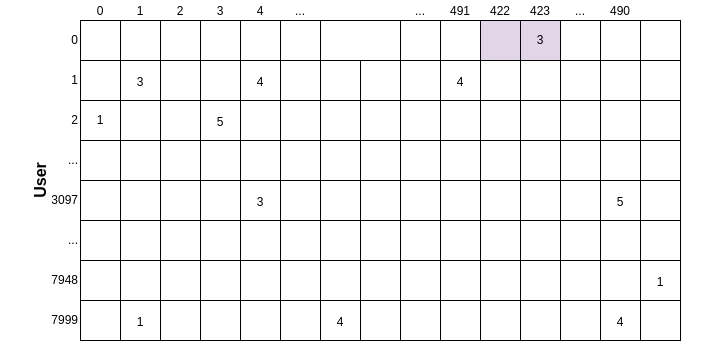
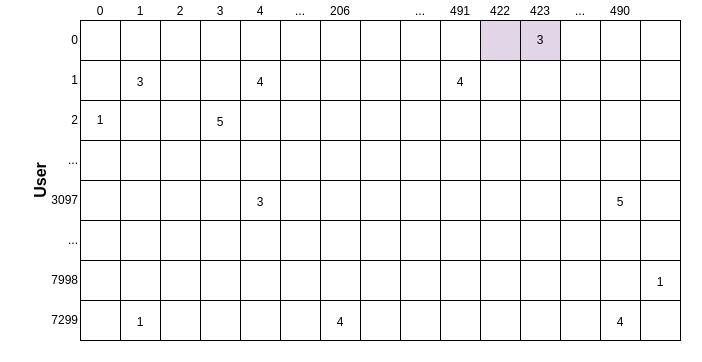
  <mxCell id="0" />
  <mxCell id="1" parent="0" />
  <mxCell id="2" value="" style="group;verticalAlign=bottom;fillColor=default;strokeColor=default;rounded=0;container=0;" parent="1" vertex="1" connectable="0"><mxGeometry x="80" y="20" width="600" height="320" as="geometry" /></mxCell>
  <mxCell id="3" value="0" style="rounded=0;whiteSpace=wrap;html=1;labelPosition=center;verticalLabelPosition=top;align=center;verticalAlign=bottom;" parent="1" vertex="1"><mxGeometry x="80" y="20" width="40" height="40" as="geometry" /></mxCell>
  <mxCell id="4" value="1" style="rounded=0;whiteSpace=wrap;html=1;verticalAlign=bottom;labelPosition=center;verticalLabelPosition=top;align=center;" parent="1" vertex="1"><mxGeometry x="120" y="20" width="40" height="40" as="geometry" /></mxCell>
  <mxCell id="5" value="2" style="rounded=0;whiteSpace=wrap;html=1;verticalAlign=bottom;labelPosition=center;verticalLabelPosition=top;align=center;" parent="1" vertex="1"><mxGeometry x="160" y="20" width="40" height="40" as="geometry" /></mxCell>
  <mxCell id="6" value="3" style="rounded=0;whiteSpace=wrap;html=1;verticalAlign=bottom;labelPosition=center;verticalLabelPosition=top;align=center;" parent="1" vertex="1"><mxGeometry x="200" y="20" width="40" height="40" as="geometry" /></mxCell>
  <mxCell id="7" value="4" style="rounded=0;whiteSpace=wrap;html=1;verticalAlign=bottom;labelPosition=center;verticalLabelPosition=top;align=center;" parent="1" vertex="1"><mxGeometry x="240" y="20" width="40" height="40" as="geometry" /></mxCell>
  <mxCell id="8" value="..." style="rounded=0;whiteSpace=wrap;html=1;verticalAlign=bottom;labelPosition=center;verticalLabelPosition=top;align=center;" parent="1" vertex="1"><mxGeometry x="280" y="20" width="40" height="40" as="geometry" /></mxCell>
+ <mxCell id="9" value="206" style="rounded=0;whiteSpace=wrap;html=1;verticalAlign=bottom;labelPosition=center;verticalLabelPosition=top;align=center;" parent="1" vertex="1"><mxGeometry x="320" y="20" width="40" height="40" as="geometry" /></mxCell>
  <mxCell id="10" value="..." style="rounded=0;whiteSpace=wrap;html=1;verticalAlign=bottom;labelPosition=center;verticalLabelPosition=top;align=center;" parent="1" vertex="1"><mxGeometry x="400" y="20" width="40" height="40" as="geometry" /></mxCell>
  <mxCell id="11" value="491" style="rounded=0;whiteSpace=wrap;html=1;verticalAlign=bottom;labelPosition=center;verticalLabelPosition=top;align=center;" parent="1" vertex="1"><mxGeometry x="440" y="20" width="40" height="40" as="geometry" /></mxCell>
  <mxCell id="12" value="422" style="rounded=0;whiteSpace=wrap;html=1;verticalAlign=bottom;labelPosition=center;verticalLabelPosition=top;align=center;fillColor=#e1d5e7;" parent="1" vertex="1"><mxGeometry x="480" y="20" width="40" height="40" as="geometry" /></mxCell>
  <mxCell id="13" value="423" style="rounded=0;whiteSpace=wrap;html=1;verticalAlign=bottom;labelPosition=center;verticalLabelPosition=top;align=center;fillColor=#e1d5e7;" parent="1" vertex="1"><mxGeometry x="520" y="20" width="40" height="40" as="geometry" /></mxCell>
  <mxCell id="14" value="..." style="rounded=0;whiteSpace=wrap;html=1;verticalAlign=bottom;labelPosition=center;verticalLabelPosition=top;align=center;" parent="1" vertex="1"><mxGeometry x="560" y="20" width="40" height="40" as="geometry" /></mxCell>
  <mxCell id="15" value="490" style="rounded=0;whiteSpace=wrap;html=1;verticalAlign=bottom;labelPosition=center;verticalLabelPosition=top;align=center;" parent="1" vertex="1"><mxGeometry x="600" y="20" width="40" height="40" as="geometry" /></mxCell>
  <mxCell id="16" value="" style="rounded=0;whiteSpace=wrap;html=1;verticalAlign=middle;labelPosition=center;verticalLabelPosition=middle;align=center;" parent="1" vertex="1"><mxGeometry x="80" y="60" width="40" height="40" as="geometry" /></mxCell>
  <mxCell id="17" value="3" style="rounded=0;whiteSpace=wrap;html=1;verticalAlign=bottom;spacingBottom=9;" parent="1" vertex="1"><mxGeometry x="120" y="60" width="40" height="40" as="geometry" /></mxCell>
  <mxCell id="18" value="" style="rounded=0;whiteSpace=wrap;html=1;verticalAlign=bottom;spacingBottom=9;" parent="1" vertex="1"><mxGeometry x="160" y="60" width="40" height="40" as="geometry" /></mxCell>
  <mxCell id="19" value="" style="rounded=0;whiteSpace=wrap;html=1;verticalAlign=bottom;spacingBottom=9;" parent="1" vertex="1"><mxGeometry x="200" y="60" width="40" height="40" as="geometry" /></mxCell>
  <mxCell id="20" value="4" style="rounded=0;whiteSpace=wrap;html=1;verticalAlign=bottom;spacingBottom=9;" parent="1" vertex="1"><mxGeometry x="240" y="60" width="40" height="40" as="geometry" /></mxCell>
  <mxCell id="21" value="" style="rounded=0;whiteSpace=wrap;html=1;verticalAlign=bottom;spacingBottom=9;" parent="1" vertex="1"><mxGeometry x="280" y="60" width="40" height="40" as="geometry" /></mxCell>
  <mxCell id="22" value="" style="rounded=0;whiteSpace=wrap;html=1;verticalAlign=bottom;spacingBottom=9;" parent="1" vertex="1"><mxGeometry x="320" y="60" width="40" height="40" as="geometry" /></mxCell>
  <mxCell id="23" value="" style="rounded=0;whiteSpace=wrap;html=1;verticalAlign=bottom;spacingBottom=9;" parent="1" vertex="1"><mxGeometry x="360" y="60" width="40" height="40" as="geometry" /></mxCell>
  <mxCell id="24" value="" style="rounded=0;whiteSpace=wrap;html=1;verticalAlign=bottom;spacingBottom=9;" parent="1" vertex="1"><mxGeometry x="400" y="60" width="40" height="40" as="geometry" /></mxCell>
  <mxCell id="25" value="4" style="rounded=0;whiteSpace=wrap;html=1;verticalAlign=bottom;spacingBottom=9;" parent="1" vertex="1"><mxGeometry x="440" y="60" width="40" height="40" as="geometry" /></mxCell>
  <mxCell id="26" value="" style="rounded=0;whiteSpace=wrap;html=1;verticalAlign=bottom;spacingBottom=9;" parent="1" vertex="1"><mxGeometry x="480" y="60" width="40" height="40" as="geometry" /></mxCell>
  <mxCell id="27" value="" style="rounded=0;whiteSpace=wrap;html=1;verticalAlign=bottom;spacingBottom=9;" parent="1" vertex="1"><mxGeometry x="520" y="60" width="40" height="40" as="geometry" /></mxCell>
  <mxCell id="28" value="" style="rounded=0;whiteSpace=wrap;html=1;verticalAlign=bottom;spacingBottom=9;" parent="1" vertex="1"><mxGeometry x="560" y="60" width="40" height="40" as="geometry" /></mxCell>
  <mxCell id="29" value="" style="rounded=0;whiteSpace=wrap;html=1;verticalAlign=bottom;spacingBottom=9;" parent="1" vertex="1"><mxGeometry x="600" y="60" width="40" height="40" as="geometry" /></mxCell>
  <mxCell id="30" value="" style="rounded=0;whiteSpace=wrap;html=1;verticalAlign=bottom;spacingBottom=9;" parent="1" vertex="1"><mxGeometry x="640" y="60" width="40" height="40" as="geometry" /></mxCell>
  <mxCell id="31" value="1" style="rounded=0;whiteSpace=wrap;html=1;verticalAlign=middle;labelPosition=center;verticalLabelPosition=middle;align=center;" parent="1" vertex="1"><mxGeometry x="80" y="100" width="40" height="40" as="geometry" /></mxCell>
  <mxCell id="32" value="" style="rounded=0;whiteSpace=wrap;html=1;verticalAlign=bottom;spacingBottom=9;" parent="1" vertex="1"><mxGeometry x="120" y="100" width="40" height="40" as="geometry" /></mxCell>
  <mxCell id="33" value="" style="rounded=0;whiteSpace=wrap;html=1;verticalAlign=bottom;spacingBottom=9;" parent="1" vertex="1"><mxGeometry x="160" y="100" width="40" height="40" as="geometry" /></mxCell>
  <mxCell id="34" value="5" style="rounded=0;whiteSpace=wrap;html=1;verticalAlign=bottom;spacingBottom=9;" parent="1" vertex="1"><mxGeometry x="200" y="100" width="40" height="40" as="geometry" /></mxCell>
  <mxCell id="35" value="" style="rounded=0;whiteSpace=wrap;html=1;verticalAlign=bottom;spacingBottom=9;" parent="1" vertex="1"><mxGeometry x="240" y="100" width="40" height="40" as="geometry" /></mxCell>
  <mxCell id="36" value="" style="rounded=0;whiteSpace=wrap;html=1;verticalAlign=bottom;spacingBottom=9;" parent="1" vertex="1"><mxGeometry x="280" y="100" width="40" height="40" as="geometry" /></mxCell>
  <mxCell id="37" value="" style="rounded=0;whiteSpace=wrap;html=1;verticalAlign=bottom;spacingBottom=9;" parent="1" vertex="1"><mxGeometry x="320" y="100" width="40" height="40" as="geometry" /></mxCell>
  <mxCell id="38" value="" style="rounded=0;whiteSpace=wrap;html=1;verticalAlign=bottom;spacingBottom=9;" parent="1" vertex="1"><mxGeometry x="360" y="100" width="40" height="40" as="geometry" /></mxCell>
  <mxCell id="39" value="" style="rounded=0;whiteSpace=wrap;html=1;verticalAlign=bottom;spacingBottom=9;" parent="1" vertex="1"><mxGeometry x="400" y="100" width="40" height="40" as="geometry" /></mxCell>
  <mxCell id="40" value="" style="rounded=0;whiteSpace=wrap;html=1;verticalAlign=bottom;spacingBottom=9;" parent="1" vertex="1"><mxGeometry x="440" y="100" width="40" height="40" as="geometry" /></mxCell>
  <mxCell id="41" value="" style="rounded=0;whiteSpace=wrap;html=1;verticalAlign=bottom;spacingBottom=9;" parent="1" vertex="1"><mxGeometry x="480" y="100" width="40" height="40" as="geometry" /></mxCell>
  <mxCell id="42" value="" style="rounded=0;whiteSpace=wrap;html=1;verticalAlign=bottom;spacingBottom=9;" parent="1" vertex="1"><mxGeometry x="520" y="100" width="40" height="40" as="geometry" /></mxCell>
  <mxCell id="43" value="" style="rounded=0;whiteSpace=wrap;html=1;verticalAlign=bottom;spacingBottom=9;" parent="1" vertex="1"><mxGeometry x="560" y="100" width="40" height="40" as="geometry" /></mxCell>
  <mxCell id="44" value="" style="rounded=0;whiteSpace=wrap;html=1;verticalAlign=bottom;spacingBottom=9;" parent="1" vertex="1"><mxGeometry x="600" y="100" width="40" height="40" as="geometry" /></mxCell>
  <mxCell id="45" value="" style="rounded=0;whiteSpace=wrap;html=1;verticalAlign=bottom;spacingBottom=9;" parent="1" vertex="1"><mxGeometry x="640" y="100" width="40" height="40" as="geometry" /></mxCell>
  <mxCell id="46" value="" style="rounded=0;whiteSpace=wrap;html=1;verticalAlign=middle;labelPosition=center;verticalLabelPosition=middle;align=center;" parent="1" vertex="1"><mxGeometry x="80" y="140" width="40" height="40" as="geometry" /></mxCell>
  <mxCell id="47" value="" style="rounded=0;whiteSpace=wrap;html=1;verticalAlign=bottom;spacingBottom=9;" parent="1" vertex="1"><mxGeometry x="120" y="140" width="40" height="40" as="geometry" /></mxCell>
  <mxCell id="48" value="" style="rounded=0;whiteSpace=wrap;html=1;verticalAlign=bottom;spacingBottom=9;" parent="1" vertex="1"><mxGeometry x="160" y="140" width="40" height="40" as="geometry" /></mxCell>
  <mxCell id="49" value="" style="rounded=0;whiteSpace=wrap;html=1;verticalAlign=bottom;spacingBottom=9;" parent="1" vertex="1"><mxGeometry x="200" y="140" width="40" height="40" as="geometry" /></mxCell>
  <mxCell id="50" value="" style="rounded=0;whiteSpace=wrap;html=1;verticalAlign=bottom;spacingBottom=9;" parent="1" vertex="1"><mxGeometry x="240" y="140" width="40" height="40" as="geometry" /></mxCell>
  <mxCell id="51" value="" style="rounded=0;whiteSpace=wrap;html=1;verticalAlign=bottom;spacingBottom=9;" parent="1" vertex="1"><mxGeometry x="280" y="140" width="40" height="40" as="geometry" /></mxCell>
  <mxCell id="52" value="" style="rounded=0;whiteSpace=wrap;html=1;verticalAlign=bottom;spacingBottom=9;" parent="1" vertex="1"><mxGeometry x="320" y="140" width="40" height="40" as="geometry" /></mxCell>
  <mxCell id="53" value="" style="rounded=0;whiteSpace=wrap;html=1;verticalAlign=bottom;spacingBottom=9;" parent="1" vertex="1"><mxGeometry x="360" y="140" width="40" height="40" as="geometry" /></mxCell>
  <mxCell id="54" value="" style="rounded=0;whiteSpace=wrap;html=1;verticalAlign=bottom;spacingBottom=9;" parent="1" vertex="1"><mxGeometry x="400" y="140" width="40" height="40" as="geometry" /></mxCell>
  <mxCell id="55" value="" style="rounded=0;whiteSpace=wrap;html=1;verticalAlign=bottom;spacingBottom=9;" parent="1" vertex="1"><mxGeometry x="440" y="140" width="40" height="40" as="geometry" /></mxCell>
  <mxCell id="56" value="" style="rounded=0;whiteSpace=wrap;html=1;verticalAlign=bottom;spacingBottom=9;" parent="1" vertex="1"><mxGeometry x="480" y="140" width="40" height="40" as="geometry" /></mxCell>
  <mxCell id="57" value="" style="rounded=0;whiteSpace=wrap;html=1;verticalAlign=bottom;spacingBottom=9;" parent="1" vertex="1"><mxGeometry x="520" y="140" width="40" height="40" as="geometry" /></mxCell>
  <mxCell id="58" value="" style="rounded=0;whiteSpace=wrap;html=1;verticalAlign=bottom;spacingBottom=9;" parent="1" vertex="1"><mxGeometry x="560" y="140" width="40" height="40" as="geometry" /></mxCell>
  <mxCell id="59" value="" style="rounded=0;whiteSpace=wrap;html=1;verticalAlign=bottom;spacingBottom=9;" parent="1" vertex="1"><mxGeometry x="600" y="140" width="40" height="40" as="geometry" /></mxCell>
  <mxCell id="60" value="" style="rounded=0;whiteSpace=wrap;html=1;verticalAlign=bottom;spacingBottom=9;" parent="1" vertex="1"><mxGeometry x="640" y="140" width="40" height="40" as="geometry" /></mxCell>
  <mxCell id="61" value="" style="rounded=0;whiteSpace=wrap;html=1;verticalAlign=middle;labelPosition=center;verticalLabelPosition=middle;align=center;" parent="1" vertex="1"><mxGeometry x="80" y="180" width="40" height="40" as="geometry" /></mxCell>
  <mxCell id="62" value="" style="rounded=0;whiteSpace=wrap;html=1;verticalAlign=bottom;spacingBottom=9;" parent="1" vertex="1"><mxGeometry x="120" y="180" width="40" height="40" as="geometry" /></mxCell>
  <mxCell id="63" value="" style="rounded=0;whiteSpace=wrap;html=1;verticalAlign=bottom;spacingBottom=9;" parent="1" vertex="1"><mxGeometry x="160" y="180" width="40" height="40" as="geometry" /></mxCell>
  <mxCell id="64" value="" style="rounded=0;whiteSpace=wrap;html=1;verticalAlign=bottom;spacingBottom=9;" parent="1" vertex="1"><mxGeometry x="200" y="180" width="40" height="40" as="geometry" /></mxCell>
  <mxCell id="65" value="3" style="rounded=0;whiteSpace=wrap;html=1;verticalAlign=bottom;spacingBottom=9;" parent="1" vertex="1"><mxGeometry x="240" y="180" width="40" height="40" as="geometry" /></mxCell>
  <mxCell id="66" value="" style="rounded=0;whiteSpace=wrap;html=1;verticalAlign=bottom;spacingBottom=9;" parent="1" vertex="1"><mxGeometry x="280" y="180" width="40" height="40" as="geometry" /></mxCell>
  <mxCell id="67" value="" style="rounded=0;whiteSpace=wrap;html=1;verticalAlign=bottom;spacingBottom=9;" parent="1" vertex="1"><mxGeometry x="320" y="180" width="40" height="40" as="geometry" /></mxCell>
  <mxCell id="68" value="" style="rounded=0;whiteSpace=wrap;html=1;verticalAlign=bottom;spacingBottom=9;" parent="1" vertex="1"><mxGeometry x="360" y="180" width="40" height="40" as="geometry" /></mxCell>
  <mxCell id="69" value="" style="rounded=0;whiteSpace=wrap;html=1;verticalAlign=bottom;spacingBottom=9;" parent="1" vertex="1"><mxGeometry x="400" y="180" width="40" height="40" as="geometry" /></mxCell>
  <mxCell id="70" value="" style="rounded=0;whiteSpace=wrap;html=1;verticalAlign=bottom;spacingBottom=9;" parent="1" vertex="1"><mxGeometry x="440" y="180" width="40" height="40" as="geometry" /></mxCell>
  <mxCell id="71" value="" style="rounded=0;whiteSpace=wrap;html=1;verticalAlign=bottom;spacingBottom=9;" parent="1" vertex="1"><mxGeometry x="480" y="180" width="40" height="40" as="geometry" /></mxCell>
  <mxCell id="72" value="" style="rounded=0;whiteSpace=wrap;html=1;verticalAlign=bottom;spacingBottom=9;" parent="1" vertex="1"><mxGeometry x="520" y="180" width="40" height="40" as="geometry" /></mxCell>
  <mxCell id="73" value="" style="rounded=0;whiteSpace=wrap;html=1;verticalAlign=bottom;spacingBottom=9;" parent="1" vertex="1"><mxGeometry x="560" y="180" width="40" height="40" as="geometry" /></mxCell>
  <mxCell id="74" value="5" style="rounded=0;whiteSpace=wrap;html=1;verticalAlign=bottom;spacingBottom=9;" parent="1" vertex="1"><mxGeometry x="600" y="180" width="40" height="40" as="geometry" /></mxCell>
  <mxCell id="75" value="" style="rounded=0;whiteSpace=wrap;html=1;verticalAlign=bottom;spacingBottom=9;" parent="1" vertex="1"><mxGeometry x="640" y="180" width="40" height="40" as="geometry" /></mxCell>
  <mxCell id="76" value="" style="rounded=0;whiteSpace=wrap;html=1;verticalAlign=middle;labelPosition=center;verticalLabelPosition=middle;align=center;" parent="1" vertex="1"><mxGeometry x="80" y="220" width="40" height="40" as="geometry" /></mxCell>
  <mxCell id="77" value="" style="rounded=0;whiteSpace=wrap;html=1;verticalAlign=bottom;spacingBottom=9;" parent="1" vertex="1"><mxGeometry x="120" y="220" width="40" height="40" as="geometry" /></mxCell>
  <mxCell id="78" value="" style="rounded=0;whiteSpace=wrap;html=1;verticalAlign=bottom;spacingBottom=9;" parent="1" vertex="1"><mxGeometry x="160" y="220" width="40" height="40" as="geometry" /></mxCell>
  <mxCell id="79" value="" style="rounded=0;whiteSpace=wrap;html=1;verticalAlign=bottom;spacingBottom=9;" parent="1" vertex="1"><mxGeometry x="200" y="220" width="40" height="40" as="geometry" /></mxCell>
  <mxCell id="80" value="" style="rounded=0;whiteSpace=wrap;html=1;verticalAlign=bottom;spacingBottom=9;" parent="1" vertex="1"><mxGeometry x="240" y="220" width="40" height="40" as="geometry" /></mxCell>
  <mxCell id="81" value="" style="rounded=0;whiteSpace=wrap;html=1;verticalAlign=bottom;spacingBottom=9;" parent="1" vertex="1"><mxGeometry x="280" y="220" width="40" height="40" as="geometry" /></mxCell>
  <mxCell id="82" value="" style="rounded=0;whiteSpace=wrap;html=1;verticalAlign=bottom;spacingBottom=9;" parent="1" vertex="1"><mxGeometry x="320" y="220" width="40" height="40" as="geometry" /></mxCell>
  <mxCell id="83" value="" style="rounded=0;whiteSpace=wrap;html=1;verticalAlign=bottom;spacingBottom=9;" parent="1" vertex="1"><mxGeometry x="360" y="220" width="40" height="40" as="geometry" /></mxCell>
  <mxCell id="84" value="" style="rounded=0;whiteSpace=wrap;html=1;verticalAlign=bottom;spacingBottom=9;" parent="1" vertex="1"><mxGeometry x="400" y="220" width="40" height="40" as="geometry" /></mxCell>
  <mxCell id="85" value="" style="rounded=0;whiteSpace=wrap;html=1;verticalAlign=bottom;spacingBottom=9;" parent="1" vertex="1"><mxGeometry x="440" y="220" width="40" height="40" as="geometry" /></mxCell>
  <mxCell id="86" value="" style="rounded=0;whiteSpace=wrap;html=1;verticalAlign=bottom;spacingBottom=9;" parent="1" vertex="1"><mxGeometry x="480" y="220" width="40" height="40" as="geometry" /></mxCell>
  <mxCell id="87" value="" style="rounded=0;whiteSpace=wrap;html=1;verticalAlign=bottom;spacingBottom=9;" parent="1" vertex="1"><mxGeometry x="520" y="220" width="40" height="40" as="geometry" /></mxCell>
  <mxCell id="88" value="" style="rounded=0;whiteSpace=wrap;html=1;verticalAlign=bottom;spacingBottom=9;" parent="1" vertex="1"><mxGeometry x="560" y="220" width="40" height="40" as="geometry" /></mxCell>
  <mxCell id="89" value="" style="rounded=0;whiteSpace=wrap;html=1;verticalAlign=bottom;spacingBottom=9;" parent="1" vertex="1"><mxGeometry x="600" y="220" width="40" height="40" as="geometry" /></mxCell>
  <mxCell id="90" value="" style="rounded=0;whiteSpace=wrap;html=1;verticalAlign=bottom;spacingBottom=9;" parent="1" vertex="1"><mxGeometry x="640" y="220" width="40" height="40" as="geometry" /></mxCell>
  <mxCell id="91" value="" style="rounded=0;whiteSpace=wrap;html=1;verticalAlign=middle;labelPosition=center;verticalLabelPosition=middle;align=center;" parent="1" vertex="1"><mxGeometry x="80" y="260" width="40" height="40" as="geometry" /></mxCell>
  <mxCell id="92" value="" style="rounded=0;whiteSpace=wrap;html=1;verticalAlign=bottom;spacingBottom=9;" parent="1" vertex="1"><mxGeometry x="120" y="260" width="40" height="40" as="geometry" /></mxCell>
  <mxCell id="93" value="" style="rounded=0;whiteSpace=wrap;html=1;verticalAlign=bottom;spacingBottom=9;" parent="1" vertex="1"><mxGeometry x="160" y="260" width="40" height="40" as="geometry" /></mxCell>
  <mxCell id="94" value="" style="rounded=0;whiteSpace=wrap;html=1;verticalAlign=bottom;spacingBottom=9;" parent="1" vertex="1"><mxGeometry x="200" y="260" width="40" height="40" as="geometry" /></mxCell>
  <mxCell id="95" value="" style="rounded=0;whiteSpace=wrap;html=1;verticalAlign=bottom;spacingBottom=9;" parent="1" vertex="1"><mxGeometry x="240" y="260" width="40" height="40" as="geometry" /></mxCell>
  <mxCell id="96" value="" style="rounded=0;whiteSpace=wrap;html=1;verticalAlign=bottom;spacingBottom=9;" parent="1" vertex="1"><mxGeometry x="280" y="260" width="40" height="40" as="geometry" /></mxCell>
  <mxCell id="97" value="" style="rounded=0;whiteSpace=wrap;html=1;verticalAlign=bottom;spacingBottom=9;" parent="1" vertex="1"><mxGeometry x="320" y="260" width="40" height="40" as="geometry" /></mxCell>
  <mxCell id="98" value="" style="rounded=0;whiteSpace=wrap;html=1;verticalAlign=bottom;spacingBottom=9;" parent="1" vertex="1"><mxGeometry x="360" y="260" width="40" height="40" as="geometry" /></mxCell>
  <mxCell id="99" value="" style="rounded=0;whiteSpace=wrap;html=1;verticalAlign=bottom;spacingBottom=9;" parent="1" vertex="1"><mxGeometry x="400" y="260" width="40" height="40" as="geometry" /></mxCell>
  <mxCell id="100" value="" style="rounded=0;whiteSpace=wrap;html=1;verticalAlign=bottom;spacingBottom=9;" parent="1" vertex="1"><mxGeometry x="440" y="260" width="40" height="40" as="geometry" /></mxCell>
  <mxCell id="101" value="" style="rounded=0;whiteSpace=wrap;html=1;verticalAlign=bottom;spacingBottom=9;" parent="1" vertex="1"><mxGeometry x="480" y="260" width="40" height="40" as="geometry" /></mxCell>
  <mxCell id="102" value="" style="rounded=0;whiteSpace=wrap;html=1;verticalAlign=bottom;spacingBottom=9;" parent="1" vertex="1"><mxGeometry x="520" y="260" width="40" height="40" as="geometry" /></mxCell>
  <mxCell id="103" value="" style="rounded=0;whiteSpace=wrap;html=1;verticalAlign=bottom;spacingBottom=9;" parent="1" vertex="1"><mxGeometry x="560" y="260" width="40" height="40" as="geometry" /></mxCell>
  <mxCell id="104" value="" style="rounded=0;whiteSpace=wrap;html=1;verticalAlign=bottom;spacingBottom=9;" parent="1" vertex="1"><mxGeometry x="600" y="260" width="40" height="40" as="geometry" /></mxCell>
  <mxCell id="105" value="1" style="rounded=0;whiteSpace=wrap;html=1;verticalAlign=bottom;spacingBottom=9;" parent="1" vertex="1"><mxGeometry x="640" y="260" width="40" height="40" as="geometry" /></mxCell>
  <mxCell id="106" value="" style="rounded=0;whiteSpace=wrap;html=1;verticalAlign=middle;labelPosition=center;verticalLabelPosition=middle;align=center;" parent="1" vertex="1"><mxGeometry x="80" y="300" width="40" height="40" as="geometry" /></mxCell>
  <mxCell id="107" value="1" style="rounded=0;whiteSpace=wrap;html=1;verticalAlign=bottom;spacingBottom=9;" parent="1" vertex="1"><mxGeometry x="120" y="300" width="40" height="40" as="geometry" /></mxCell>
  <mxCell id="108" value="" style="rounded=0;whiteSpace=wrap;html=1;verticalAlign=bottom;spacingBottom=9;" parent="1" vertex="1"><mxGeometry x="160" y="300" width="40" height="40" as="geometry" /></mxCell>
  <mxCell id="109" value="" style="rounded=0;whiteSpace=wrap;html=1;verticalAlign=bottom;spacingBottom=9;" parent="1" vertex="1"><mxGeometry x="200" y="300" width="40" height="40" as="geometry" /></mxCell>
  <mxCell id="110" value="" style="rounded=0;whiteSpace=wrap;html=1;verticalAlign=bottom;spacingBottom=9;" parent="1" vertex="1"><mxGeometry x="240" y="300" width="40" height="40" as="geometry" /></mxCell>
  <mxCell id="111" value="" style="rounded=0;whiteSpace=wrap;html=1;verticalAlign=bottom;spacingBottom=9;" parent="1" vertex="1"><mxGeometry x="280" y="300" width="40" height="40" as="geometry" /></mxCell>
  <mxCell id="112" value="4" style="rounded=0;whiteSpace=wrap;html=1;verticalAlign=bottom;spacingBottom=9;" parent="1" vertex="1"><mxGeometry x="320" y="300" width="40" height="40" as="geometry" /></mxCell>
  <mxCell id="113" value="" style="rounded=0;whiteSpace=wrap;html=1;verticalAlign=bottom;spacingBottom=9;" parent="1" vertex="1"><mxGeometry x="360" y="300" width="40" height="40" as="geometry" /></mxCell>
  <mxCell id="114" value="" style="rounded=0;whiteSpace=wrap;html=1;verticalAlign=bottom;spacingBottom=9;" parent="1" vertex="1"><mxGeometry x="400" y="300" width="40" height="40" as="geometry" /></mxCell>
  <mxCell id="115" value="" style="rounded=0;whiteSpace=wrap;html=1;verticalAlign=bottom;spacingBottom=9;" parent="1" vertex="1"><mxGeometry x="440" y="300" width="40" height="40" as="geometry" /></mxCell>
  <mxCell id="116" value="" style="rounded=0;whiteSpace=wrap;html=1;verticalAlign=bottom;spacingBottom=9;" parent="1" vertex="1"><mxGeometry x="480" y="300" width="40" height="40" as="geometry" /></mxCell>
  <mxCell id="117" value="" style="rounded=0;whiteSpace=wrap;html=1;verticalAlign=bottom;spacingBottom=9;" parent="1" vertex="1"><mxGeometry x="520" y="300" width="40" height="40" as="geometry" /></mxCell>
  <mxCell id="118" value="" style="rounded=0;whiteSpace=wrap;html=1;verticalAlign=bottom;spacingBottom=9;" parent="1" vertex="1"><mxGeometry x="560" y="300" width="40" height="40" as="geometry" /></mxCell>
  <mxCell id="119" value="4" style="rounded=0;whiteSpace=wrap;html=1;verticalAlign=bottom;spacingBottom=9;" parent="1" vertex="1"><mxGeometry x="600" y="300" width="40" height="40" as="geometry" /></mxCell>
  <mxCell id="120" value="" style="rounded=0;whiteSpace=wrap;html=1;verticalAlign=bottom;spacingBottom=9;" parent="1" vertex="1"><mxGeometry x="640" y="300" width="40" height="40" as="geometry" /></mxCell>
  <mxCell id="121" value="0" style="text;html=1;strokeColor=none;fillColor=none;align=right;verticalAlign=middle;whiteSpace=wrap;rounded=0;" parent="1" vertex="1"><mxGeometry x="20" y="25" width="60" height="30" as="geometry" /></mxCell>
  <mxCell id="122" value="1" style="text;html=1;strokeColor=none;fillColor=none;align=right;verticalAlign=middle;whiteSpace=wrap;rounded=0;" parent="1" vertex="1"><mxGeometry x="20" y="65" width="60" height="30" as="geometry" /></mxCell>
  <mxCell id="123" value="2" style="text;html=1;strokeColor=none;fillColor=none;align=right;verticalAlign=middle;whiteSpace=wrap;rounded=0;" parent="1" vertex="1"><mxGeometry x="20" y="105" width="60" height="30" as="geometry" /></mxCell>
  <mxCell id="124" value="..." style="text;html=1;strokeColor=none;fillColor=none;align=right;verticalAlign=middle;whiteSpace=wrap;rounded=0;" parent="1" vertex="1"><mxGeometry x="20" y="145" width="60" height="30" as="geometry" /></mxCell>
  <mxCell id="125" value="3097" style="text;html=1;strokeColor=none;fillColor=none;align=right;verticalAlign=middle;whiteSpace=wrap;rounded=0;" parent="1" vertex="1"><mxGeometry x="20" y="185" width="60" height="30" as="geometry" /></mxCell>
  <mxCell id="126" value="..." style="text;html=1;strokeColor=none;fillColor=none;align=right;verticalAlign=middle;whiteSpace=wrap;rounded=0;" parent="1" vertex="1"><mxGeometry x="20" y="225" width="60" height="30" as="geometry" /></mxCell>
- <mxCell id="127" value="7948" style="text;html=1;strokeColor=none;fillColor=none;align=right;verticalAlign=middle;whiteSpace=wrap;rounded=0;" parent="1" vertex="1"><mxGeometry x="20" y="265" width="60" height="30" as="geometry" /></mxCell>
- <mxCell id="128" value="7999" style="text;html=1;strokeColor=none;fillColor=none;align=right;verticalAlign=middle;whiteSpace=wrap;rounded=0;" parent="1" vertex="1"><mxGeometry x="20" y="305" width="60" height="30" as="geometry" /></mxCell>
+ <mxCell id="127" value="7998" style="text;html=1;strokeColor=none;fillColor=none;align=right;verticalAlign=middle;whiteSpace=wrap;rounded=0;" parent="1" vertex="1"><mxGeometry x="20" y="265" width="60" height="30" as="geometry" /></mxCell>
+ <mxCell id="128" value="7299" style="text;html=1;strokeColor=none;fillColor=none;align=right;verticalAlign=middle;whiteSpace=wrap;rounded=0;" parent="1" vertex="1"><mxGeometry x="20" y="305" width="60" height="30" as="geometry" /></mxCell>
  <mxCell id="129" value="3" style="text;html=1;strokeColor=none;fillColor=none;align=center;verticalAlign=middle;whiteSpace=wrap;rounded=0;" parent="1" vertex="1"><mxGeometry x="520" y="25" width="40" height="30" as="geometry" /></mxCell>
  <mxCell id="130" value="User" style="text;html=1;strokeColor=none;fillColor=none;align=center;verticalAlign=middle;whiteSpace=wrap;rounded=0;fontFamily=Helvetica;fontSize=16;fontStyle=1;horizontal=0;" parent="1" vertex="1"><mxGeometry x="20" y="20" width="40" height="320" as="geometry" /></mxCell>
